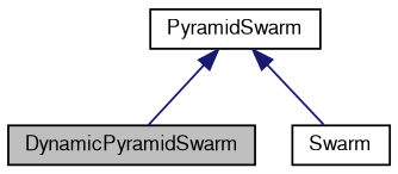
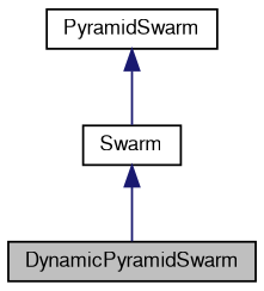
  digraph {
    node [color=black fontname=FreeSans fontsize=10 shape=record]
    edge [color=midnightblue dir=back fontname=FreeSans fontsize=10 labelfontname=FreeSans labelfontsize=10 style=solid]
    n1 [fillcolor=grey75 fontcolor=black height=0.2 label=DynamicPyramidSwarm style=filled width=0.4]
    n2 [height=0.2 label=PyramidSwarm width=0.4]
    n3 [height=0.2 label=Swarm width=0.4]
-   n2 -> n1
+   n3 -> n1
    n2 -> n3
  }
